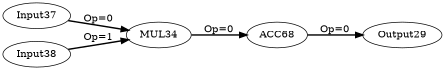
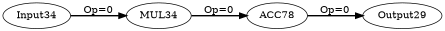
  digraph {
    rankdir=LR
    node [offset="0, 0" opcode=Input]
    edge [color=black operand=0 style=bold]
    n1 [label=Output29 opcode=Output pattern="0, 32, 4, 32, 4, 32"]
-   Input34 [pattern="4, 32, -124, 32, 4, 32" label=Input37]
+   Input34 [pattern="4, 32, -124, 32, 4, 32"]
    n3 [label=MUL34 opcode=MUL offset=""]
-   ACC78 [acc_first=0 acc_params="0, 32, 1, 1024" opcode=ACC label=ACC68 offset=""]
-   Input38 [pattern="128, 32, -3964, 32, -4092, 32"]
+   ACC78 [acc_first=0 acc_params="0, 32, 1, 1024" opcode=ACC offset=""]
    Input34 -> n3 [label="Op=0"]
    n3 -> ACC78 [label="Op=0"]
    ACC78 -> n1 [label="Op=0"]
-   Input38 -> n3 [label="Op=1" operand=1]
  }
